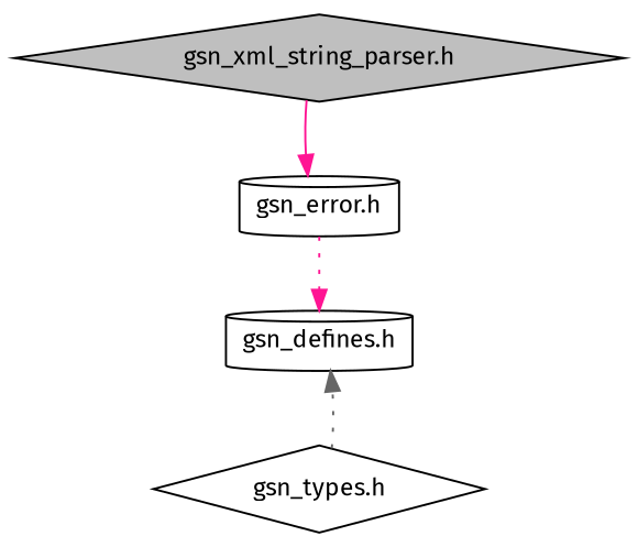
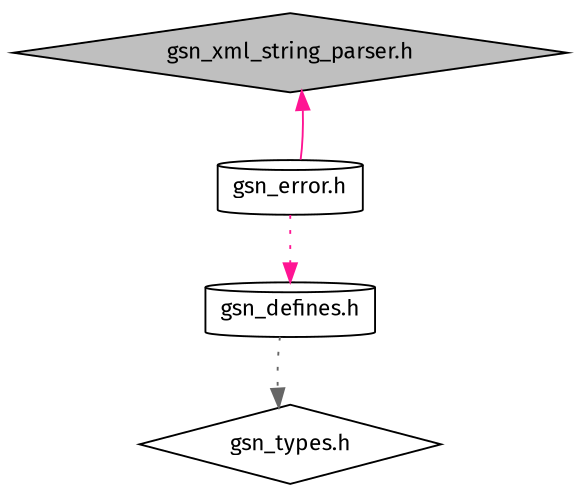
  digraph {
    fontname="Fira Sans"
    node [color=black fillcolor=white fontname="Fira Sans" fontsize=12 shape=diamond style=filled]
    edge [color=deeppink fontname="Fira Sans" fontsize=12 labelfontname=FreeSans labelfontsize=12 style=dotted]
    n1 [fillcolor=grey75 fontcolor=black height=0.2 label="gsn_xml_string_parser.h" width=0.4]
    n2 [height=0.2 label="gsn_error.h" shape=cylinder width=0.4]
    n3 [height=0.2 label="gsn_defines.h" shape=cylinder width=0.4]
    n4 [height=0.2 label="gsn_types.h" width=0.4]
-   n1 -> n2 [style=solid]
+   n2 -> n1 [style=solid]
    n2 -> n3
-   n4 -> n3 [color=gray40]
+   n3 -> n4 [color=gray40]
  }
